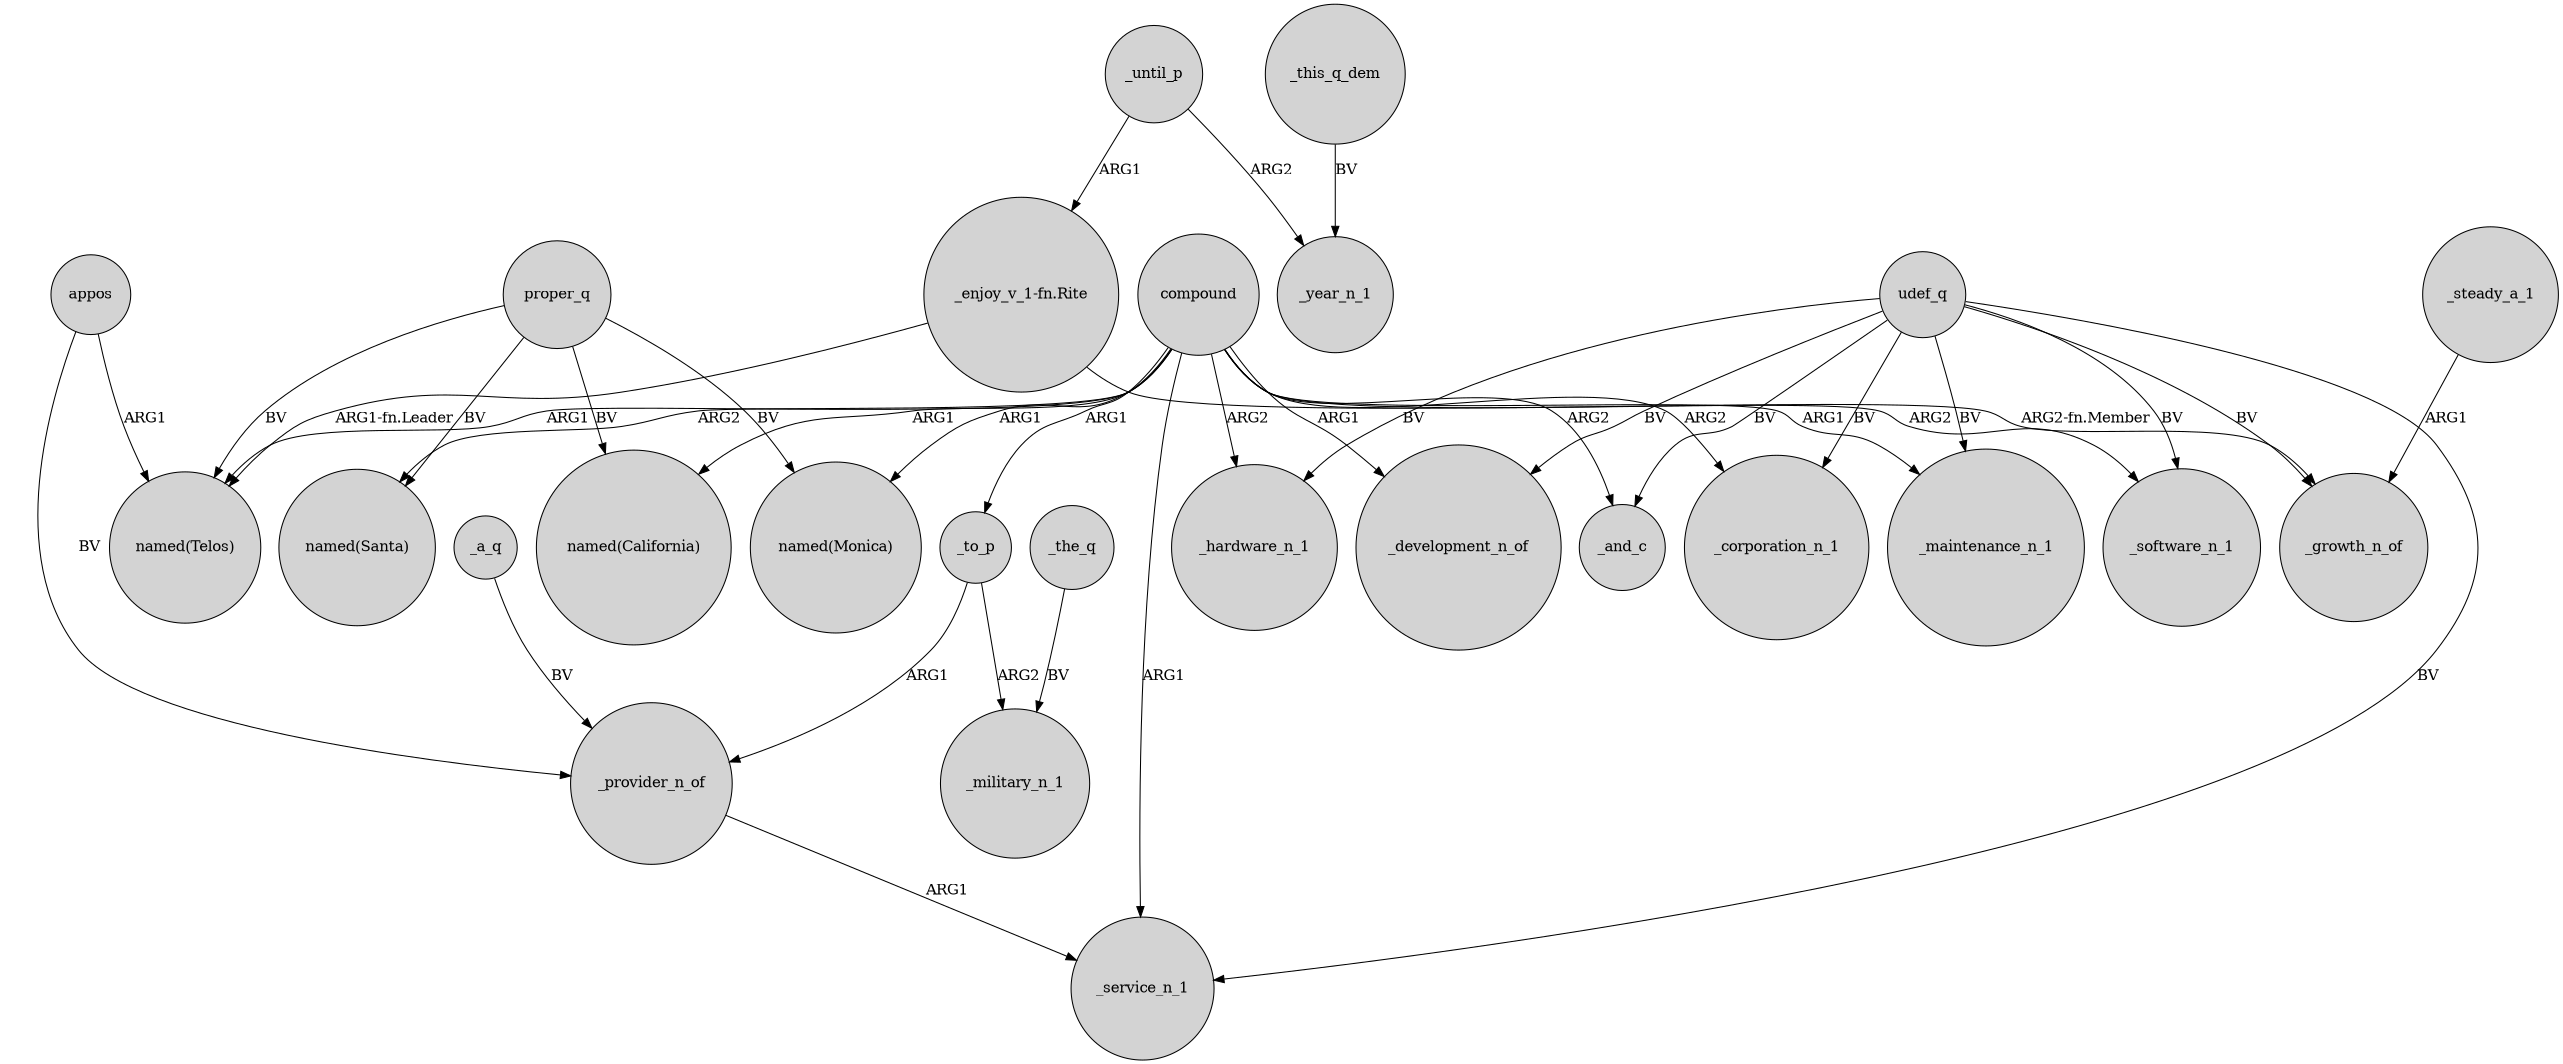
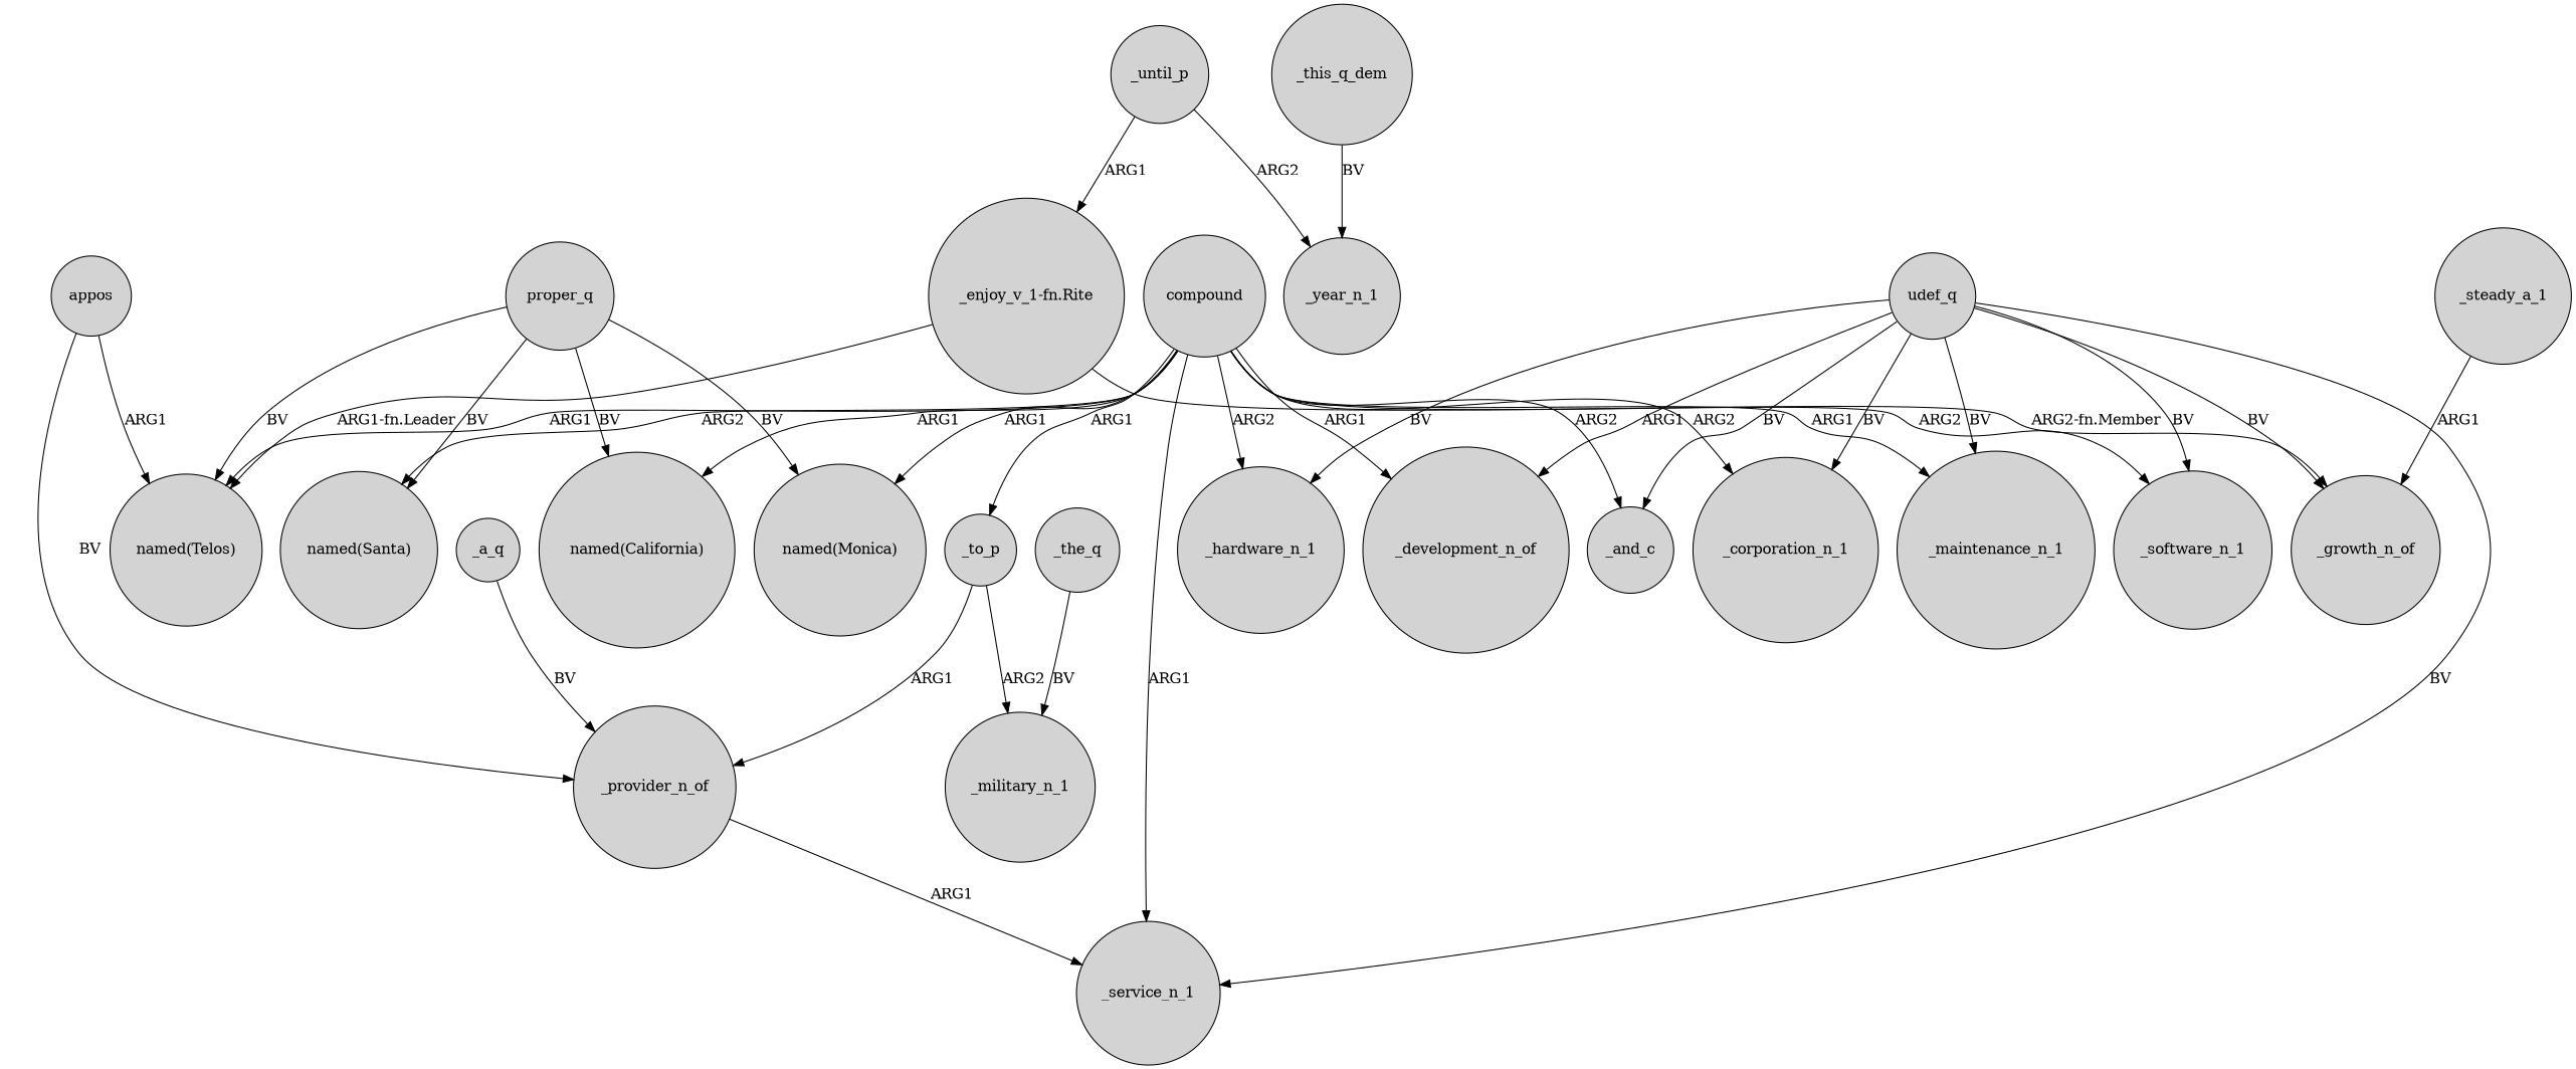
  digraph {
    node [shape=circle style=filled]
    proper_q
    "named(Monica)"
    "named(Telos)"
    "named(Santa)"
    "named(California)"
    compound
    _service_n_1
    _and_c
    _development_n_of
    _maintenance_n_1
    _software_n_1
    _corporation_n_1
    _hardware_n_1
    _to_p
    _provider_n_of
    udef_q
    _growth_n_of
    _steady_a_1
    "_enjoy_v_1-fn.Rite"
    _until_p
    _year_n_1
    _military_n_1
    appos
    _a_q
    _this_q_dem
    _the_q
    proper_q -> "named(Monica)" [label=BV]
    proper_q -> "named(Telos)" [label=BV]
    proper_q -> "named(Santa)" [label=BV]
    proper_q -> "named(California)" [label=BV]
    compound -> "named(Monica)" [label=ARG1]
    compound -> "named(Telos)" [label=ARG1]
    compound -> "named(Santa)" [label=ARG2]
    compound -> "named(California)" [label=ARG1]
    compound -> _service_n_1 [label=ARG1]
    compound -> _and_c [label=ARG2]
    compound -> _development_n_of [label=ARG1]
    compound -> _maintenance_n_1 [label=ARG1]
    compound -> _software_n_1 [label=ARG2]
    compound -> _corporation_n_1 [label=ARG2]
    compound -> _hardware_n_1 [label=ARG2]
    compound -> _to_p [label=ARG1]
    _to_p -> _provider_n_of [label=ARG1]
    _to_p -> _military_n_1 [label=ARG2]
    _provider_n_of -> _service_n_1 [label=ARG1]
    udef_q -> _service_n_1 [label=BV]
    udef_q -> _and_c [label=BV]
-   udef_q -> _development_n_of [label=BV]
+   udef_q -> _development_n_of [label=ARG1]
    udef_q -> _maintenance_n_1 [label=BV]
    udef_q -> _software_n_1 [label=BV]
    udef_q -> _corporation_n_1 [label=BV]
    udef_q -> _hardware_n_1 [label=BV]
    udef_q -> _growth_n_of [label=BV]
    _steady_a_1 -> _growth_n_of [label=ARG1]
    "_enjoy_v_1-fn.Rite" -> "named(Telos)" [label="ARG1-fn.Leader"]
    "_enjoy_v_1-fn.Rite" -> _growth_n_of [label="ARG2-fn.Member"]
    _until_p -> "_enjoy_v_1-fn.Rite" [label=ARG1]
    _until_p -> _year_n_1 [label=ARG2]
    appos -> "named(Telos)" [label=ARG1]
    appos -> _provider_n_of [label=BV]
    _a_q -> _provider_n_of [label=BV]
    _this_q_dem -> _year_n_1 [label=BV]
    _the_q -> _military_n_1 [label=BV]
  }
